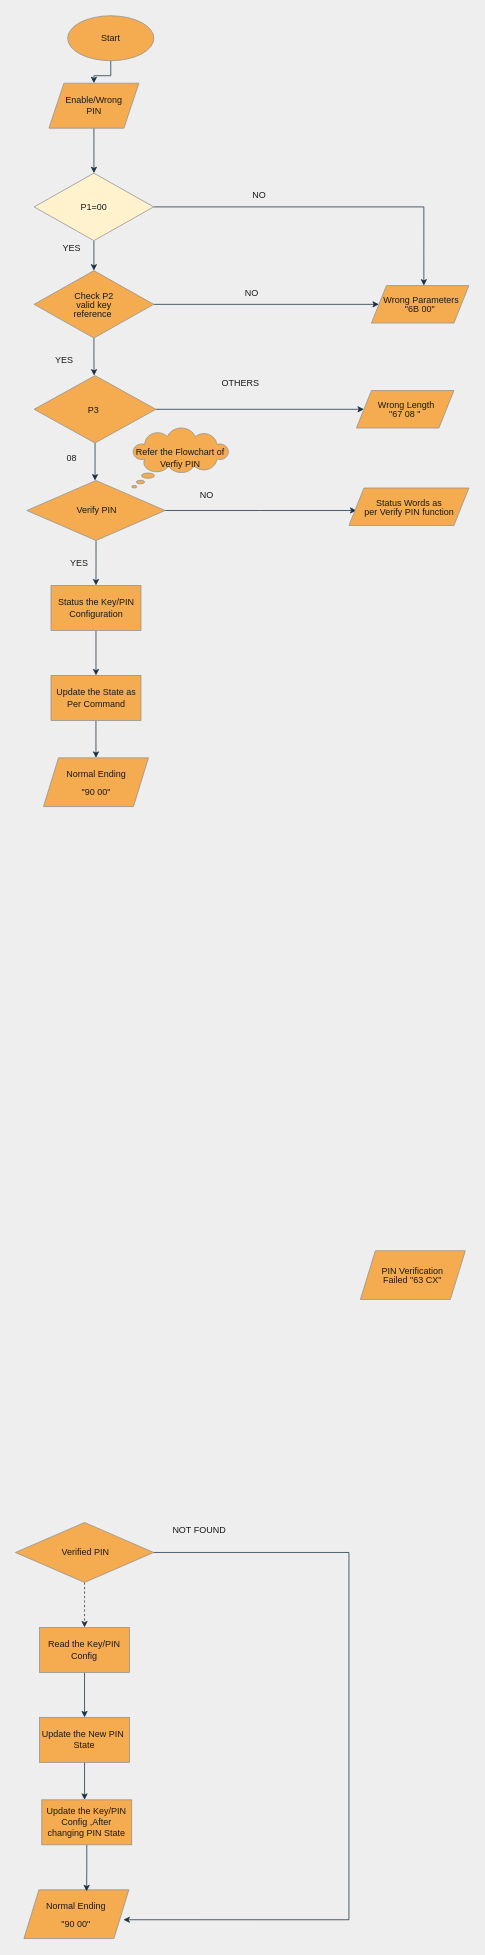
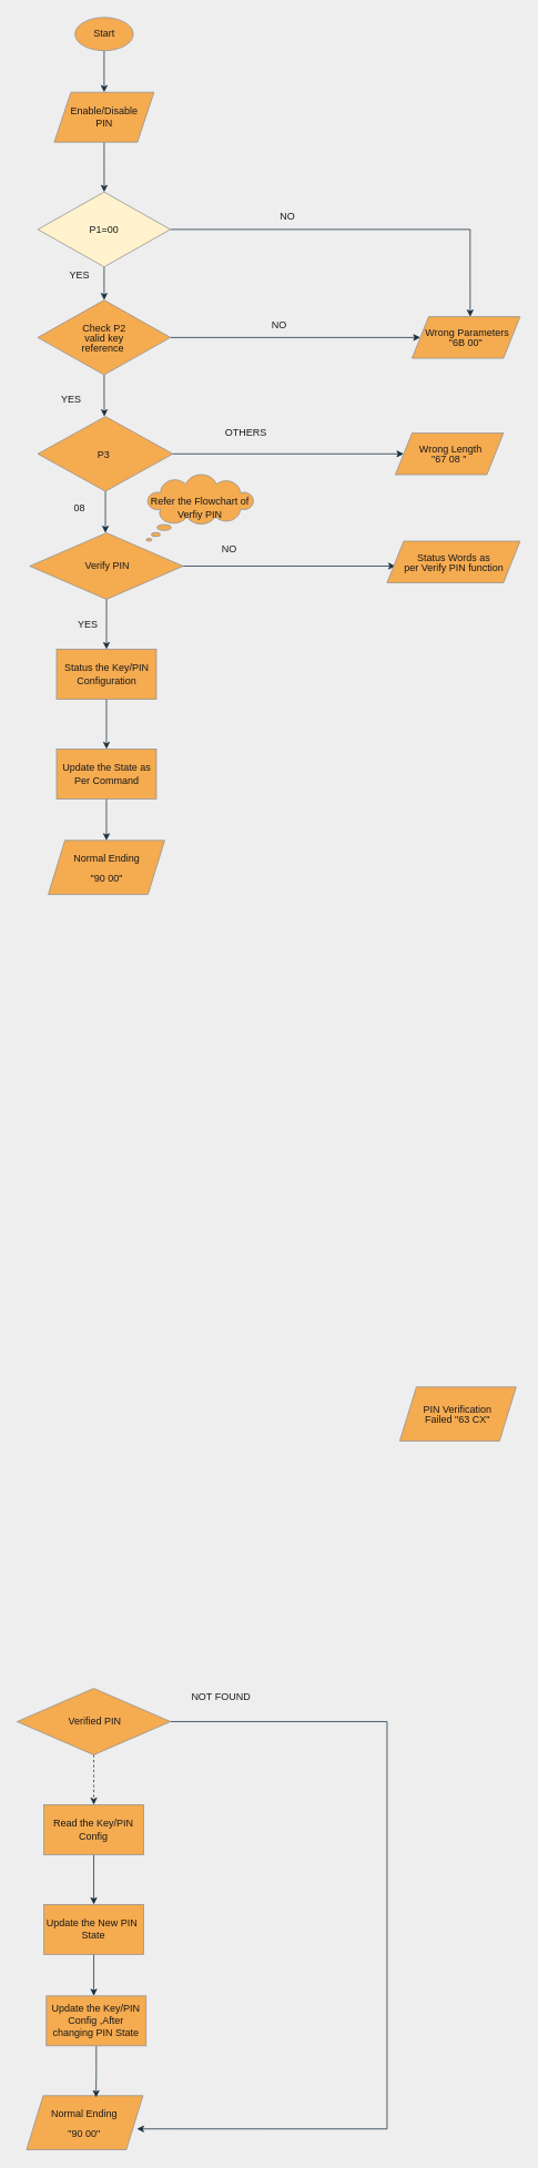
  <mxCell id="0" />
  <mxCell id="1" parent="0" />
  <mxCell id="2" style="edgeStyle=orthogonalEdgeStyle;rounded=0;orthogonalLoop=1;jettySize=auto;html=1;entryX=0.5;entryY=0;entryDx=0;entryDy=0;strokeColor=#182E3E;fontColor=#1A1A1A;labelBackgroundColor=#EEEEEE;" parent="1" source="3" target="18" edge="1"><mxGeometry relative="1" as="geometry" /></mxCell>
- <mxCell id="3" value="Start" style="ellipse;whiteSpace=wrap;html=1;fillColor=#F5AB50;strokeColor=#909090;fontColor=#1A1A1A;" parent="1" vertex="1"><mxGeometry x="89.76" y="20" width="115" height="60" as="geometry" /></mxCell>
+ <mxCell id="3" value="Start" style="ellipse;whiteSpace=wrap;html=1;fillColor=#F5AB50;strokeColor=#909090;fontColor=#1A1A1A;" parent="1" vertex="1"><mxGeometry x="89.76" y="20" width="70" height="40" as="geometry" /></mxCell>
  <mxCell id="4" value="" style="edgeStyle=orthogonalEdgeStyle;rounded=0;orthogonalLoop=1;jettySize=auto;html=1;strokeColor=#182E3E;fontColor=#1A1A1A;labelBackgroundColor=#EEEEEE;" parent="1" source="6" target="9" edge="1"><mxGeometry relative="1" as="geometry" /></mxCell>
  <mxCell id="5" style="edgeStyle=orthogonalEdgeStyle;rounded=0;orthogonalLoop=1;jettySize=auto;html=1;entryX=0.538;entryY=0;entryDx=0;entryDy=0;entryPerimeter=0;strokeColor=#182E3E;fontColor=#1A1A1A;labelBackgroundColor=#EEEEEE;" parent="1" source="6" target="13" edge="1"><mxGeometry relative="1" as="geometry"><mxPoint x="565" y="370" as="targetPoint" /><Array as="points"><mxPoint x="565" y="275" /></Array></mxGeometry></mxCell>
  <mxCell id="6" value="P1=00" style="rhombus;whiteSpace=wrap;html=1;fillColor=#fff2cc;strokeColor=#909090;fontColor=#1A1A1A;" parent="1" vertex="1"><mxGeometry x="45" y="230" width="159.52" height="90" as="geometry" /></mxCell>
  <mxCell id="7" style="edgeStyle=orthogonalEdgeStyle;rounded=0;orthogonalLoop=1;jettySize=auto;html=1;strokeColor=#182E3E;fontColor=#1A1A1A;labelBackgroundColor=#EEEEEE;" parent="1" source="9" edge="1"><mxGeometry relative="1" as="geometry"><mxPoint x="125" y="500" as="targetPoint" /></mxGeometry></mxCell>
  <mxCell id="8" style="edgeStyle=orthogonalEdgeStyle;rounded=0;orthogonalLoop=1;jettySize=auto;html=1;strokeColor=#182E3E;fontColor=#1A1A1A;labelBackgroundColor=#EEEEEE;" parent="1" source="9" target="13" edge="1"><mxGeometry relative="1" as="geometry" /></mxCell>
  <mxCell id="9" value="&lt;p style=&quot;line-height: 1;&quot;&gt;Check P2&lt;br&gt;valid key&lt;br&gt;reference&amp;nbsp;&lt;/p&gt;" style="rhombus;whiteSpace=wrap;html=1;fillColor=#F5AB50;strokeColor=#909090;fontColor=#1A1A1A;" parent="1" vertex="1"><mxGeometry x="45" y="360" width="159.52" height="90" as="geometry" /></mxCell>
  <mxCell id="10" style="edgeStyle=orthogonalEdgeStyle;rounded=0;orthogonalLoop=1;jettySize=auto;html=1;entryX=0;entryY=0.5;entryDx=0;entryDy=0;strokeColor=#182E3E;fontColor=#1A1A1A;labelBackgroundColor=#EEEEEE;" parent="1" source="12" target="14" edge="1"><mxGeometry relative="1" as="geometry" /></mxCell>
  <mxCell id="11" style="edgeStyle=orthogonalEdgeStyle;rounded=0;orthogonalLoop=1;jettySize=auto;html=1;strokeColor=#182E3E;fontColor=#1A1A1A;labelBackgroundColor=#EEEEEE;" parent="1" source="12" edge="1"><mxGeometry relative="1" as="geometry"><mxPoint x="126.245" y="640" as="targetPoint" /></mxGeometry></mxCell>
  <mxCell id="12" value="&lt;p style=&quot;line-height: 1;&quot;&gt;P3&amp;nbsp;&lt;/p&gt;" style="rhombus;whiteSpace=wrap;html=1;fillColor=#F5AB50;strokeColor=#909090;fontColor=#1A1A1A;" parent="1" vertex="1"><mxGeometry x="45" y="500" width="162.49" height="90" as="geometry" /></mxCell>
  <mxCell id="13" value="&lt;p style=&quot;line-height: 1;&quot;&gt;&amp;nbsp;Wrong Parameters&lt;br&gt;&quot;6B 00&quot;&lt;/p&gt;" style="shape=parallelogram;perimeter=parallelogramPerimeter;whiteSpace=wrap;html=1;fixedSize=1;fillColor=#F5AB50;strokeColor=#909090;fontColor=#1A1A1A;" parent="1" vertex="1"><mxGeometry x="495" y="380" width="130" height="50" as="geometry" /></mxCell>
  <mxCell id="14" value="&lt;p style=&quot;line-height: 1;&quot;&gt;&amp;nbsp;Wrong Length&lt;br&gt;&quot;67 08 &quot;&lt;/p&gt;" style="shape=parallelogram;perimeter=parallelogramPerimeter;whiteSpace=wrap;html=1;fixedSize=1;fillColor=#F5AB50;strokeColor=#909090;fontColor=#1A1A1A;" parent="1" vertex="1"><mxGeometry x="475" y="520" width="130" height="50" as="geometry" /></mxCell>
  <mxCell id="15" value="YES" style="text;html=1;align=center;verticalAlign=middle;resizable=0;points=[];autosize=1;strokeColor=none;fillColor=none;fontColor=#1A1A1A;" parent="1" vertex="1"><mxGeometry x="65" y="470" width="40" height="20" as="geometry" /></mxCell>
  <mxCell id="16" value="YES" style="text;html=1;align=center;verticalAlign=middle;resizable=0;points=[];autosize=1;strokeColor=none;fillColor=none;fontColor=#1A1A1A;" parent="1" vertex="1"><mxGeometry x="75" y="320" width="40" height="20" as="geometry" /></mxCell>
  <mxCell id="17" style="edgeStyle=orthogonalEdgeStyle;rounded=0;orthogonalLoop=1;jettySize=auto;html=1;strokeColor=#182E3E;fontColor=#1A1A1A;labelBackgroundColor=#EEEEEE;" parent="1" source="18" target="6" edge="1"><mxGeometry relative="1" as="geometry" /></mxCell>
- <mxCell id="18" value="Enable/Wrong &lt;br&gt;PIN" style="shape=parallelogram;perimeter=parallelogramPerimeter;whiteSpace=wrap;html=1;fixedSize=1;fillColor=#F5AB50;strokeColor=#909090;fontColor=#1A1A1A;" parent="1" vertex="1"><mxGeometry x="64.76" y="110" width="120" height="60" as="geometry" /></mxCell>
- <mxCell id="19" value="OTHERS" style="text;html=1;align=center;verticalAlign=middle;resizable=0;points=[];autosize=1;strokeColor=none;fillColor=none;fontColor=#1A1A1A;" parent="1" vertex="1"><mxGeometry x="285" y="500" width="70" height="20" as="geometry" /></mxCell>
+ <mxCell id="18" value="Enable/Disable &lt;br&gt;PIN" style="shape=parallelogram;perimeter=parallelogramPerimeter;whiteSpace=wrap;html=1;fixedSize=1;fillColor=#F5AB50;strokeColor=#909090;fontColor=#1A1A1A;" parent="1" vertex="1"><mxGeometry x="64.76" y="110" width="120" height="60" as="geometry" /></mxCell>
+ <mxCell id="19" value="OTHERS" style="text;html=1;align=center;verticalAlign=middle;resizable=0;points=[];autosize=1;strokeColor=none;fillColor=none;fontColor=#1A1A1A;" parent="1" vertex="1"><mxGeometry x="260" y="510" width="70" height="20" as="geometry" /></mxCell>
  <mxCell id="20" value="NO" style="text;html=1;align=center;verticalAlign=middle;resizable=0;points=[];autosize=1;strokeColor=none;fillColor=none;fontColor=#1A1A1A;" parent="1" vertex="1"><mxGeometry x="330" y="250" width="30" height="20" as="geometry" /></mxCell>
  <mxCell id="21" value="NO" style="text;html=1;align=center;verticalAlign=middle;resizable=0;points=[];autosize=1;strokeColor=none;fillColor=none;fontColor=#1A1A1A;" parent="1" vertex="1"><mxGeometry x="320" y="380" width="30" height="20" as="geometry" /></mxCell>
  <mxCell id="22" value="&lt;p style=&quot;line-height: 1;&quot;&gt;&lt;span style=&quot;&quot;&gt;PIN Verification&lt;/span&gt;&lt;br style=&quot;&quot;&gt;&lt;span style=&quot;&quot;&gt;Failed&amp;nbsp;&lt;/span&gt;&quot;63 CX&quot;&lt;/p&gt;" style="shape=parallelogram;perimeter=parallelogramPerimeter;whiteSpace=wrap;html=1;fixedSize=1;fillColor=#F5AB50;strokeColor=#909090;fontColor=#1A1A1A;" parent="1" vertex="1"><mxGeometry x="480.25" y="1667.5" width="140" height="65" as="geometry" /></mxCell>
  <mxCell id="23" value="08" style="text;html=1;align=center;verticalAlign=middle;resizable=0;points=[];autosize=1;strokeColor=none;fillColor=none;fontColor=#1A1A1A;" parent="1" vertex="1"><mxGeometry x="80" y="600" width="30" height="20" as="geometry" /></mxCell>
  <mxCell id="24" style="edgeStyle=orthogonalEdgeStyle;curved=0;rounded=1;sketch=0;orthogonalLoop=1;jettySize=auto;html=1;entryX=0.5;entryY=0;entryDx=0;entryDy=0;fontColor=#1A1A1A;strokeColor=#182E3E;labelBackgroundColor=#EEEEEE;dashed=1;" parent="1" source="26" target="30" edge="1"><mxGeometry relative="1" as="geometry" /></mxCell>
  <mxCell id="25" style="edgeStyle=orthogonalEdgeStyle;rounded=0;orthogonalLoop=1;jettySize=auto;html=1;entryX=0.948;entryY=0.615;entryDx=0;entryDy=0;entryPerimeter=0;strokeColor=#182E3E;fontColor=#1A1A1A;labelBackgroundColor=#EEEEEE;" parent="1" source="26" target="32" edge="1"><mxGeometry relative="1" as="geometry"><mxPoint x="465" y="2400" as="targetPoint" /><Array as="points"><mxPoint x="465" y="2070" /><mxPoint x="465" y="2560" /></Array></mxGeometry></mxCell>
  <mxCell id="26" value="&lt;span style=&quot;line-height: 1;&quot;&gt;&amp;nbsp;Verified PIN&lt;br&gt;&lt;/span&gt;" style="rhombus;whiteSpace=wrap;html=1;fillColor=#F5AB50;strokeColor=#909090;fontColor=#1A1A1A;" parent="1" vertex="1"><mxGeometry x="20.04" y="2030" width="184.48" height="80" as="geometry" /></mxCell>
  <mxCell id="27" style="edgeStyle=orthogonalEdgeStyle;rounded=0;orthogonalLoop=1;jettySize=auto;html=1;strokeColor=#182E3E;fontColor=#1A1A1A;labelBackgroundColor=#EEEEEE;" parent="1" source="28" edge="1"><mxGeometry relative="1" as="geometry"><mxPoint x="112.28" y="2400" as="targetPoint" /></mxGeometry></mxCell>
  <mxCell id="28" value="Update the New PIN&amp;nbsp;&lt;br&gt;State" style="rounded=0;whiteSpace=wrap;html=1;sketch=0;fontColor=#1A1A1A;strokeColor=#909090;fillColor=#F5AB50;" parent="1" vertex="1"><mxGeometry x="52.28" y="2290" width="120" height="60" as="geometry" /></mxCell>
  <mxCell id="29" style="edgeStyle=orthogonalEdgeStyle;curved=0;rounded=1;sketch=0;orthogonalLoop=1;jettySize=auto;html=1;entryX=0.5;entryY=0;entryDx=0;entryDy=0;fontColor=#1A1A1A;strokeColor=#182E3E;labelBackgroundColor=#EEEEEE;" parent="1" source="30" target="28" edge="1"><mxGeometry relative="1" as="geometry" /></mxCell>
  <mxCell id="30" value="Read the Key/PIN&lt;br&gt;Config" style="rounded=0;whiteSpace=wrap;html=1;sketch=0;fontColor=#1A1A1A;strokeColor=#909090;fillColor=#F5AB50;" parent="1" vertex="1"><mxGeometry x="52.28" y="2170" width="120" height="60" as="geometry" /></mxCell>
  <mxCell id="31" value="NOT FOUND" style="text;html=1;align=center;verticalAlign=middle;resizable=0;points=[];autosize=1;strokeColor=none;fillColor=none;fontColor=#1A1A1A;" parent="1" vertex="1"><mxGeometry x="220" y="2030" width="90" height="20" as="geometry" /></mxCell>
  <mxCell id="32" value="&lt;p style=&quot;line-height: 1;&quot;&gt;Normal Ending&lt;/p&gt;&lt;p style=&quot;line-height: 1;&quot;&gt;&quot;90 00&quot;&lt;/p&gt;" style="shape=parallelogram;perimeter=parallelogramPerimeter;whiteSpace=wrap;html=1;fixedSize=1;fillColor=#F5AB50;strokeColor=#909090;fontColor=#1A1A1A;" parent="1" vertex="1"><mxGeometry x="31.45" y="2520" width="140" height="65" as="geometry" /></mxCell>
  <mxCell id="33" style="edgeStyle=orthogonalEdgeStyle;rounded=0;orthogonalLoop=1;jettySize=auto;html=1;entryX=0.597;entryY=0.031;entryDx=0;entryDy=0;entryPerimeter=0;strokeColor=#182E3E;fontColor=#1A1A1A;labelBackgroundColor=#EEEEEE;" parent="1" source="34" target="32" edge="1"><mxGeometry relative="1" as="geometry" /></mxCell>
  <mxCell id="34" value="Update the Key/PIN&lt;br&gt;Config ,After changing PIN State" style="rounded=0;whiteSpace=wrap;html=1;fillColor=#F5AB50;strokeColor=#909090;fontColor=#1A1A1A;" parent="1" vertex="1"><mxGeometry x="55.25" y="2400" width="120" height="60" as="geometry" /></mxCell>
  <mxCell id="35" style="edgeStyle=orthogonalEdgeStyle;curved=0;rounded=1;sketch=0;orthogonalLoop=1;jettySize=auto;html=1;entryX=0.5;entryY=0;entryDx=0;entryDy=0;fontColor=#1A1A1A;strokeColor=#182E3E;labelBackgroundColor=#EEEEEE;" parent="1" source="37" target="41" edge="1"><mxGeometry relative="1" as="geometry" /></mxCell>
  <mxCell id="36" style="edgeStyle=orthogonalEdgeStyle;rounded=0;orthogonalLoop=1;jettySize=auto;html=1;labelBackgroundColor=#EEEEEE;strokeColor=#182E3E;fontColor=#1A1A1A;" parent="1" source="37" edge="1"><mxGeometry relative="1" as="geometry"><mxPoint x="475" y="680" as="targetPoint" /></mxGeometry></mxCell>
  <mxCell id="37" value="&lt;span style=&quot;line-height: 1;&quot;&gt;&amp;nbsp;Verify PIN&lt;br&gt;&lt;/span&gt;" style="rhombus;whiteSpace=wrap;html=1;fillColor=#F5AB50;strokeColor=#909090;fontColor=#1A1A1A;" parent="1" vertex="1"><mxGeometry x="35.3" y="640" width="184.48" height="80" as="geometry" /></mxCell>
  <mxCell id="38" style="edgeStyle=orthogonalEdgeStyle;rounded=0;orthogonalLoop=1;jettySize=auto;html=1;strokeColor=#182E3E;fontColor=#1A1A1A;labelBackgroundColor=#EEEEEE;" parent="1" source="39" edge="1"><mxGeometry relative="1" as="geometry"><mxPoint x="127.54" y="1010" as="targetPoint" /></mxGeometry></mxCell>
  <mxCell id="39" value="Update the&amp;nbsp;State as&lt;br&gt;Per Command" style="rounded=0;whiteSpace=wrap;html=1;sketch=0;fontColor=#1A1A1A;strokeColor=#909090;fillColor=#F5AB50;" parent="1" vertex="1"><mxGeometry x="67.54" y="900" width="120" height="60" as="geometry" /></mxCell>
  <mxCell id="40" style="edgeStyle=orthogonalEdgeStyle;curved=0;rounded=1;sketch=0;orthogonalLoop=1;jettySize=auto;html=1;entryX=0.5;entryY=0;entryDx=0;entryDy=0;fontColor=#1A1A1A;strokeColor=#182E3E;labelBackgroundColor=#EEEEEE;" parent="1" source="41" target="39" edge="1"><mxGeometry relative="1" as="geometry" /></mxCell>
  <mxCell id="41" value="Status the Key/PIN&lt;br&gt;Configuration" style="rounded=0;whiteSpace=wrap;html=1;sketch=0;fontColor=#1A1A1A;strokeColor=#909090;fillColor=#F5AB50;" parent="1" vertex="1"><mxGeometry x="67.54" y="780" width="120" height="60" as="geometry" /></mxCell>
  <mxCell id="42" value="&lt;p style=&quot;line-height: 1;&quot;&gt;Normal Ending&lt;/p&gt;&lt;p style=&quot;line-height: 1;&quot;&gt;&quot;90 00&quot;&lt;/p&gt;" style="shape=parallelogram;perimeter=parallelogramPerimeter;whiteSpace=wrap;html=1;fixedSize=1;fillColor=#F5AB50;strokeColor=#909090;fontColor=#1A1A1A;" parent="1" vertex="1"><mxGeometry x="57.54" y="1010" width="140" height="65" as="geometry" /></mxCell>
  <mxCell id="43" value="NO" style="text;html=1;align=center;verticalAlign=middle;resizable=0;points=[];autosize=1;strokeColor=none;fillColor=none;fontColor=#1A1A1A;" parent="1" vertex="1"><mxGeometry x="260" y="650" width="30" height="20" as="geometry" /></mxCell>
  <mxCell id="44" value="YES" style="text;html=1;align=center;verticalAlign=middle;resizable=0;points=[];autosize=1;strokeColor=none;fillColor=none;fontColor=#1A1A1A;" parent="1" vertex="1"><mxGeometry x="85" y="740" width="40" height="20" as="geometry" /></mxCell>
  <mxCell id="45" value="&lt;p style=&quot;line-height: 1;&quot;&gt;Status Words as per&amp;nbsp;&lt;span style=&quot;background-color: initial;&quot;&gt;Verify PIN function&lt;/span&gt;&lt;/p&gt;" style="shape=parallelogram;perimeter=parallelogramPerimeter;whiteSpace=wrap;html=1;fixedSize=1;fillColor=#F5AB50;strokeColor=#909090;fontColor=#1A1A1A;spacingLeft=16;spacingRight=15;" parent="1" vertex="1"><mxGeometry x="465" y="650" width="160" height="50" as="geometry" /></mxCell>
  <mxCell id="46" value="Refer the Flowchart of Verfiy PIN" style="whiteSpace=wrap;html=1;shape=mxgraph.basic.cloud_callout;fillColor=#F5AB50;strokeColor=#909090;fontColor=#1A1A1A;" parent="1" vertex="1"><mxGeometry x="175.25" y="570" width="129.7" height="80" as="geometry" /></mxCell>
